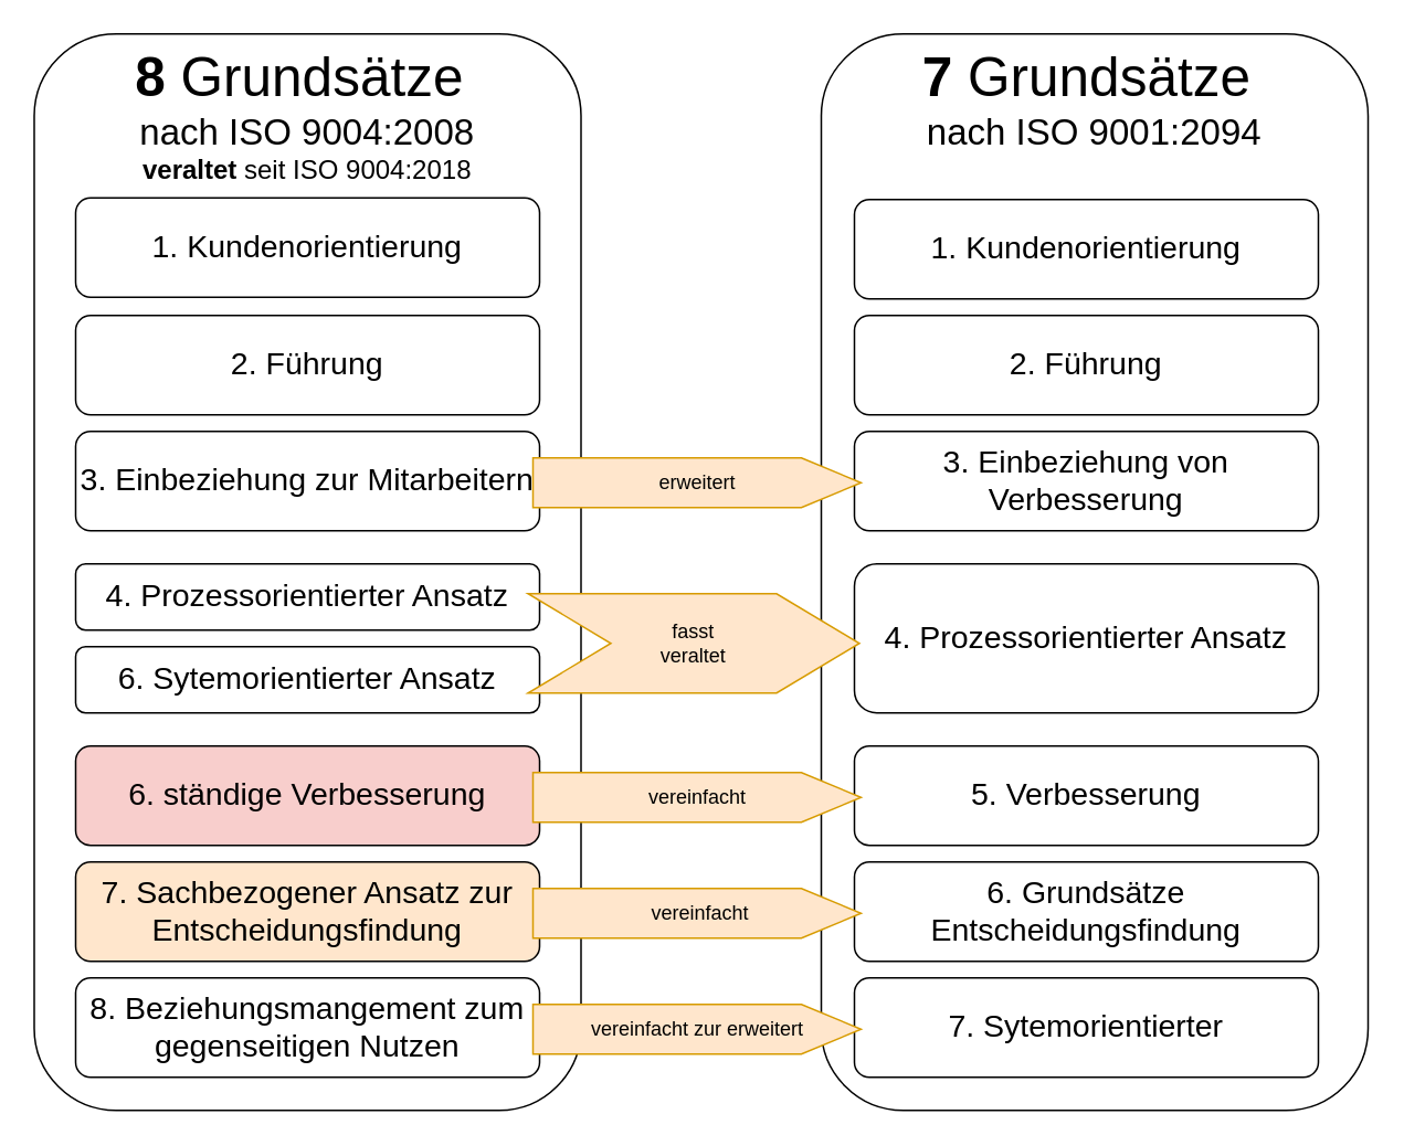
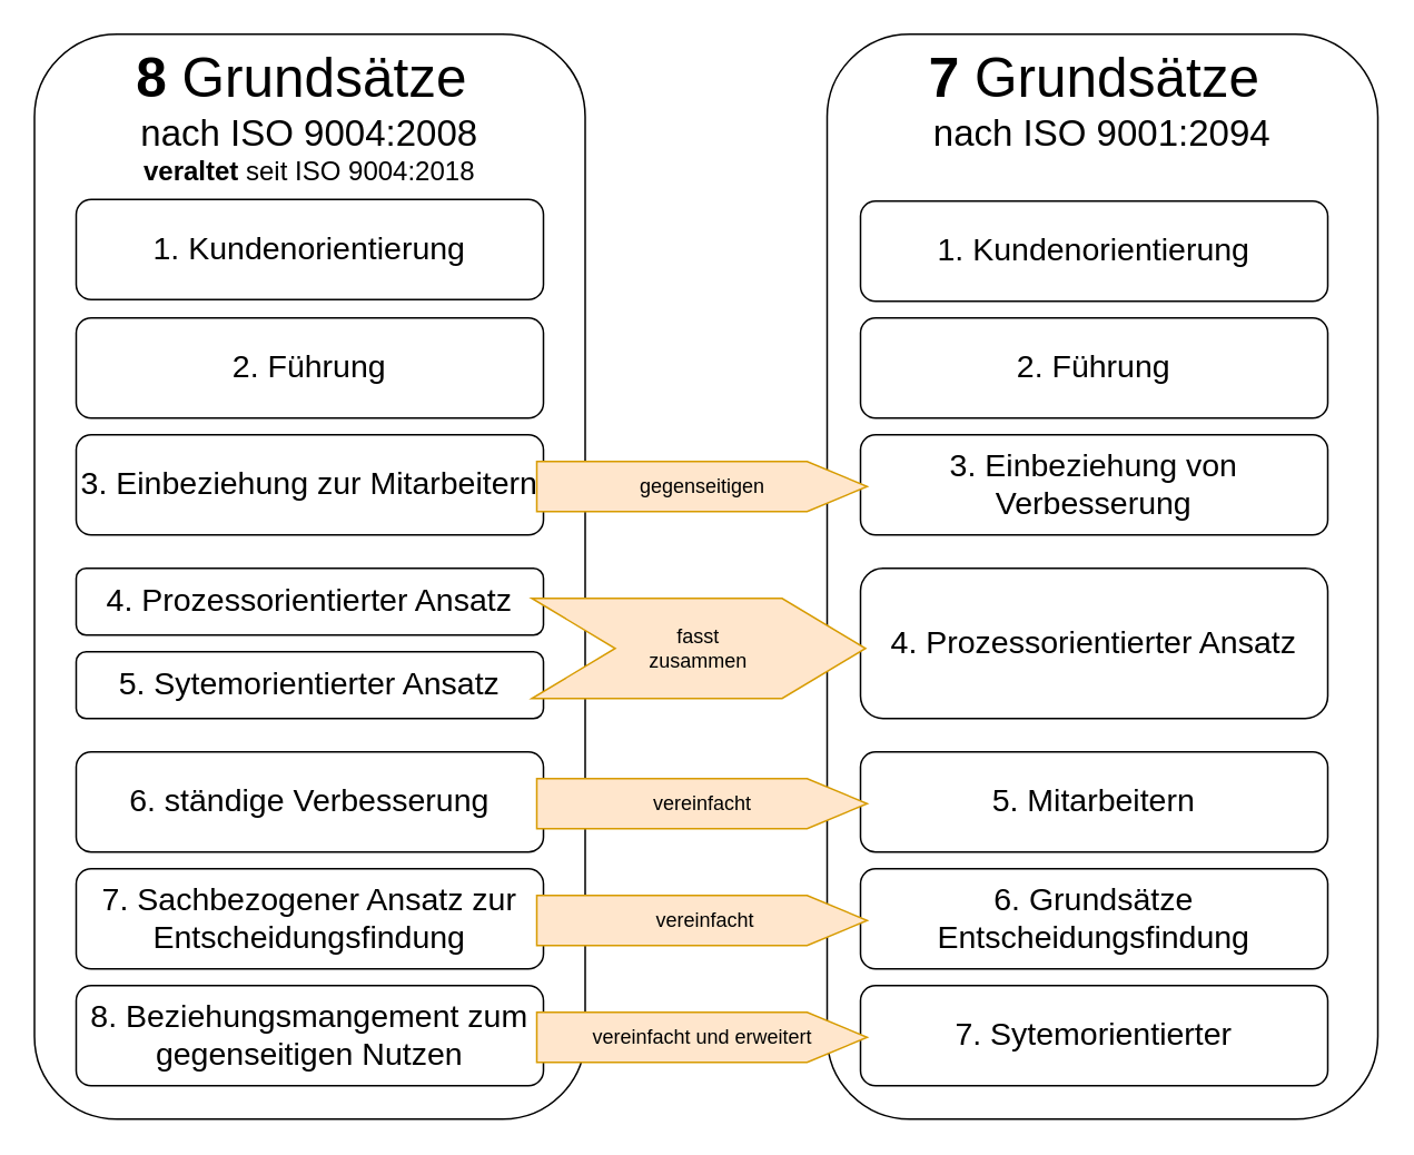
  <mxCell id="0" />
  <mxCell id="1" parent="0" />
  <mxCell id="2" value="" style="group" parent="1" vertex="1" connectable="0"><mxGeometry x="20" y="20" width="330" height="650" as="geometry" /></mxCell>
  <mxCell id="3" value="&lt;font style=&quot;font-size: 33px;&quot;&gt;&lt;b style=&quot;&quot;&gt;8&amp;nbsp;&lt;/b&gt;Grundsätze&amp;nbsp;&lt;/font&gt;&lt;div&gt;&lt;font style=&quot;font-size: 22px;&quot;&gt;nach ISO 9004:2008&lt;/font&gt;&lt;/div&gt;&lt;div&gt;&lt;font style=&quot;font-size: 16px;&quot;&gt;&lt;b style=&quot;&quot;&gt;veraltet&lt;/b&gt; seit ISO 9004:2018&lt;/font&gt;&lt;/div&gt;" style="rounded=1;whiteSpace=wrap;html=1;verticalAlign=top;" parent="2" vertex="1"><mxGeometry width="330" height="650" as="geometry" /></mxCell>
  <mxCell id="4" value="&lt;font style=&quot;font-size: 19px;&quot;&gt;1. Kundenorientierung&lt;/font&gt;" style="rounded=1;whiteSpace=wrap;html=1;" parent="2" vertex="1"><mxGeometry x="25" y="99" width="280" height="60" as="geometry" /></mxCell>
  <mxCell id="5" value="&lt;font style=&quot;font-size: 19px;&quot;&gt;2. Führung&lt;/font&gt;" style="rounded=1;whiteSpace=wrap;html=1;" parent="2" vertex="1"><mxGeometry x="25" y="170" width="280" height="60" as="geometry" /></mxCell>
  <mxCell id="6" value="&lt;font style=&quot;font-size: 19px;&quot;&gt;3. Einbeziehung zur Mitarbeitern&lt;/font&gt;" style="rounded=1;whiteSpace=wrap;html=1;" parent="2" vertex="1"><mxGeometry x="25" y="240" width="280" height="60" as="geometry" /></mxCell>
- <mxCell id="7" value="&lt;font style=&quot;font-size: 19px;&quot;&gt;6. ständige Verbesserung&lt;/font&gt;" style="rounded=1;whiteSpace=wrap;html=1;fillColor=#f8cecc;" parent="2" vertex="1"><mxGeometry x="25" y="430" width="280" height="60" as="geometry" /></mxCell>
- <mxCell id="8" value="&lt;font style=&quot;font-size: 19px;&quot;&gt;7. Sachbezogener Ansatz zur Entscheidungsfindung&lt;/font&gt;" style="rounded=1;whiteSpace=wrap;html=1;fillColor=#ffe6cc;" parent="2" vertex="1"><mxGeometry x="25" y="500" width="280" height="60" as="geometry" /></mxCell>
+ <mxCell id="7" value="&lt;font style=&quot;font-size: 19px;&quot;&gt;6. ständige Verbesserung&lt;/font&gt;" style="rounded=1;whiteSpace=wrap;html=1;" parent="2" vertex="1"><mxGeometry x="25" y="430" width="280" height="60" as="geometry" /></mxCell>
+ <mxCell id="8" value="&lt;font style=&quot;font-size: 19px;&quot;&gt;7. Sachbezogener Ansatz zur Entscheidungsfindung&lt;/font&gt;" style="rounded=1;whiteSpace=wrap;html=1;" parent="2" vertex="1"><mxGeometry x="25" y="500" width="280" height="60" as="geometry" /></mxCell>
  <mxCell id="9" value="&lt;font style=&quot;font-size: 19px;&quot;&gt;8. Beziehungsmangement zum gegenseitigen Nutzen&lt;/font&gt;" style="rounded=1;whiteSpace=wrap;html=1;" parent="2" vertex="1"><mxGeometry x="25" y="570" width="280" height="60" as="geometry" /></mxCell>
  <mxCell id="10" value="&lt;font style=&quot;font-size: 19px;&quot;&gt;4. Prozessorientierter Ansatz&lt;/font&gt;" style="rounded=1;whiteSpace=wrap;html=1;" parent="2" vertex="1"><mxGeometry x="25" y="320" width="280" height="40" as="geometry" /></mxCell>
- <mxCell id="11" value="&lt;font style=&quot;font-size: 19px;&quot;&gt;6. Sytemorientierter Ansatz&lt;/font&gt;" style="rounded=1;whiteSpace=wrap;html=1;" parent="2" vertex="1"><mxGeometry x="25" y="370" width="280" height="40" as="geometry" /></mxCell>
+ <mxCell id="11" value="&lt;font style=&quot;font-size: 19px;&quot;&gt;5. Sytemorientierter Ansatz&lt;/font&gt;" style="rounded=1;whiteSpace=wrap;html=1;" parent="2" vertex="1"><mxGeometry x="25" y="370" width="280" height="40" as="geometry" /></mxCell>
  <mxCell id="12" value="" style="group" parent="1" vertex="1" connectable="0"><mxGeometry x="495" y="20" width="330" height="650" as="geometry" /></mxCell>
  <mxCell id="13" value="&lt;font style=&quot;font-size: 33px;&quot;&gt;&lt;b style=&quot;&quot;&gt;7 &lt;/b&gt;Grundsätze&amp;nbsp;&lt;/font&gt;&lt;div&gt;&lt;font style=&quot;font-size: 22px;&quot;&gt;nach ISO 9001:2094&lt;/font&gt;&lt;/div&gt;" style="rounded=1;whiteSpace=wrap;html=1;verticalAlign=top;" parent="12" vertex="1"><mxGeometry width="330" height="650" as="geometry" /></mxCell>
  <mxCell id="14" value="&lt;font style=&quot;font-size: 19px;&quot;&gt;1. Kundenorientierung&lt;/font&gt;" style="rounded=1;whiteSpace=wrap;html=1;" parent="12" vertex="1"><mxGeometry x="20" y="100" width="280" height="60" as="geometry" /></mxCell>
  <mxCell id="15" value="&lt;font style=&quot;font-size: 19px;&quot;&gt;2. Führung&lt;/font&gt;" style="rounded=1;whiteSpace=wrap;html=1;" parent="12" vertex="1"><mxGeometry x="20" y="170" width="280" height="60" as="geometry" /></mxCell>
  <mxCell id="16" value="&lt;font style=&quot;font-size: 19px;&quot;&gt;3. Einbeziehung von Verbesserung&lt;/font&gt;" style="rounded=1;whiteSpace=wrap;html=1;" parent="12" vertex="1"><mxGeometry x="20" y="240" width="280" height="60" as="geometry" /></mxCell>
- <mxCell id="17" value="&lt;font style=&quot;font-size: 19px;&quot;&gt;5. Verbesserung&lt;/font&gt;" style="rounded=1;whiteSpace=wrap;html=1;" parent="12" vertex="1"><mxGeometry x="20" y="430" width="280" height="60" as="geometry" /></mxCell>
+ <mxCell id="17" value="&lt;font style=&quot;font-size: 19px;&quot;&gt;5. Mitarbeitern&lt;/font&gt;" style="rounded=1;whiteSpace=wrap;html=1;" parent="12" vertex="1"><mxGeometry x="20" y="430" width="280" height="60" as="geometry" /></mxCell>
  <mxCell id="18" value="&lt;font style=&quot;font-size: 19px;&quot;&gt;6. Grundsätze Entscheidungsfindung&lt;/font&gt;" style="rounded=1;whiteSpace=wrap;html=1;" parent="12" vertex="1"><mxGeometry x="20" y="500" width="280" height="60" as="geometry" /></mxCell>
  <mxCell id="19" value="&lt;font style=&quot;font-size: 19px;&quot;&gt;7. Sytemorientierter&lt;/font&gt;" style="rounded=1;whiteSpace=wrap;html=1;" parent="12" vertex="1"><mxGeometry x="20" y="570" width="280" height="60" as="geometry" /></mxCell>
  <mxCell id="20" value="&lt;font style=&quot;font-size: 19px;&quot;&gt;4. Prozessorientierter Ansatz&lt;/font&gt;" style="rounded=1;whiteSpace=wrap;html=1;" parent="12" vertex="1"><mxGeometry x="20" y="320" width="280" height="90" as="geometry" /></mxCell>
- <mxCell id="21" value="fasst&lt;div&gt;veraltet&lt;/div&gt;" style="shape=step;perimeter=stepPerimeter;whiteSpace=wrap;html=1;fixedSize=1;flipH=0;size=50;fillColor=#ffe6cc;strokeColor=#d79b00;" parent="1" vertex="1"><mxGeometry x="318" y="358" width="200" height="60" as="geometry" /></mxCell>
- <mxCell id="22" value="erweitert" style="html=1;shadow=0;dashed=0;align=center;verticalAlign=middle;shape=mxgraph.arrows2.arrow;dy=0;dx=36;notch=0;fillColor=#ffe6cc;strokeColor=#d79b00;" parent="1" vertex="1"><mxGeometry x="321" y="276" width="198" height="30" as="geometry" /></mxCell>
+ <mxCell id="21" value="fasst&lt;div&gt;zusammen&lt;/div&gt;" style="shape=step;perimeter=stepPerimeter;whiteSpace=wrap;html=1;fixedSize=1;flipH=0;size=50;fillColor=#ffe6cc;strokeColor=#d79b00;" parent="1" vertex="1"><mxGeometry x="318" y="358" width="200" height="60" as="geometry" /></mxCell>
+ <mxCell id="22" value="gegenseitigen" style="html=1;shadow=0;dashed=0;align=center;verticalAlign=middle;shape=mxgraph.arrows2.arrow;dy=0;dx=36;notch=0;fillColor=#ffe6cc;strokeColor=#d79b00;" parent="1" vertex="1"><mxGeometry x="321" y="276" width="198" height="30" as="geometry" /></mxCell>
  <mxCell id="23" value="vereinfacht" style="html=1;shadow=0;dashed=0;align=center;verticalAlign=middle;shape=mxgraph.arrows2.arrow;dy=0;dx=36;notch=0;fillColor=#ffe6cc;strokeColor=#d79b00;" parent="1" vertex="1"><mxGeometry x="321" y="466" width="198" height="30" as="geometry" /></mxCell>
  <mxCell id="24" value="&amp;nbsp;vereinfacht" style="html=1;shadow=0;dashed=0;align=center;verticalAlign=middle;shape=mxgraph.arrows2.arrow;dy=0;dx=36;notch=0;fillColor=#ffe6cc;strokeColor=#d79b00;" parent="1" vertex="1"><mxGeometry x="321" y="536" width="198" height="30" as="geometry" /></mxCell>
- <mxCell id="25" value="vereinfacht zur erweitert" style="html=1;shadow=0;dashed=0;align=center;verticalAlign=middle;shape=mxgraph.arrows2.arrow;dy=0;dx=36;notch=0;fillColor=#ffe6cc;strokeColor=#d79b00;" parent="1" vertex="1"><mxGeometry x="321" y="606" width="198" height="30" as="geometry" /></mxCell>
+ <mxCell id="25" value="vereinfacht und erweitert" style="html=1;shadow=0;dashed=0;align=center;verticalAlign=middle;shape=mxgraph.arrows2.arrow;dy=0;dx=36;notch=0;fillColor=#ffe6cc;strokeColor=#d79b00;" parent="1" vertex="1"><mxGeometry x="321" y="606" width="198" height="30" as="geometry" /></mxCell>
